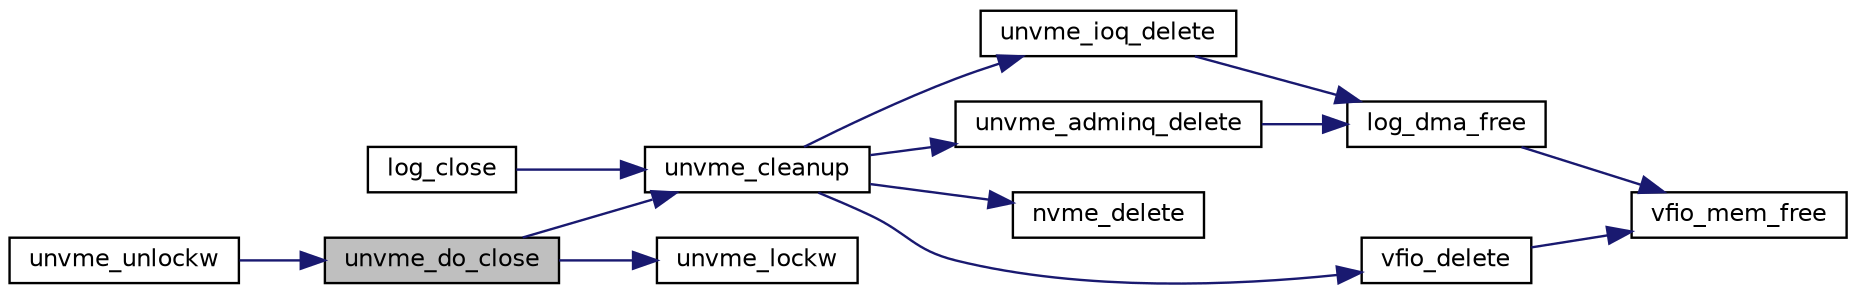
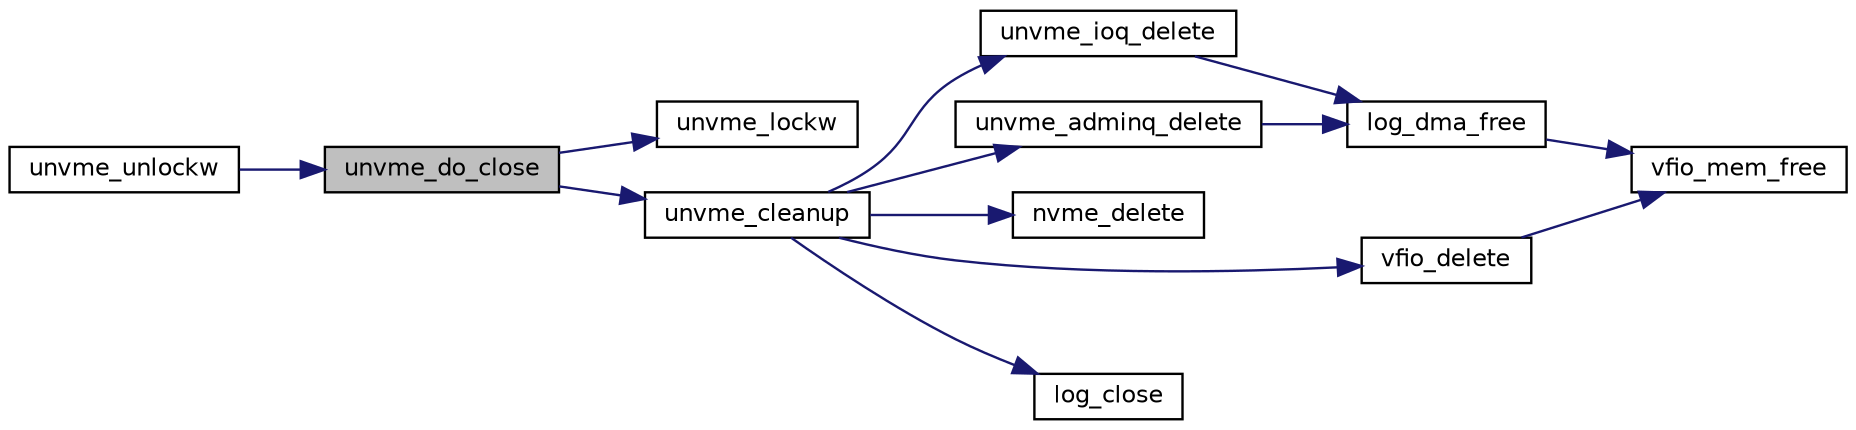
  digraph {
    rankdir=LR
    node [color=black fillcolor=white fontname=Helvetica fontsize=10 shape=record style=filled]
    edge [color=midnightblue fontname=Helvetica fontsize=10 labelfontname=Helvetica labelfontsize=10 style=solid]
    n1 [fillcolor=grey75 fontcolor=black height=0.2 label=unvme_do_close width=0.4]
    n2 [height=0.2 label=unvme_lockw width=0.4]
    n3 [height=0.2 label=unvme_cleanup width=0.4]
    n4 [height=0.2 label=unvme_ioq_delete width=0.4]
    n5 [height=0.2 label=unvme_adminq_delete width=0.4]
    n6 [height=0.2 label=nvme_delete width=0.4]
    n7 [height=0.2 label=vfio_delete width=0.4]
    n8 [height=0.2 label=log_close width=0.4]
    n9 [height=0.2 label=unvme_unlockw width=0.4]
    n10 [height=0.2 label=log_dma_free width=0.4]
    n11 [height=0.2 label=vfio_mem_free width=0.4]
    n1 -> n2
    n1 -> n3
    n3 -> n4
    n3 -> n5
    n3 -> n6
    n3 -> n7
-   n8 -> n3
+   n3 -> n8
    n4 -> n10
    n5 -> n10
    n7 -> n11
    n9 -> n1
    n10 -> n11
  }
